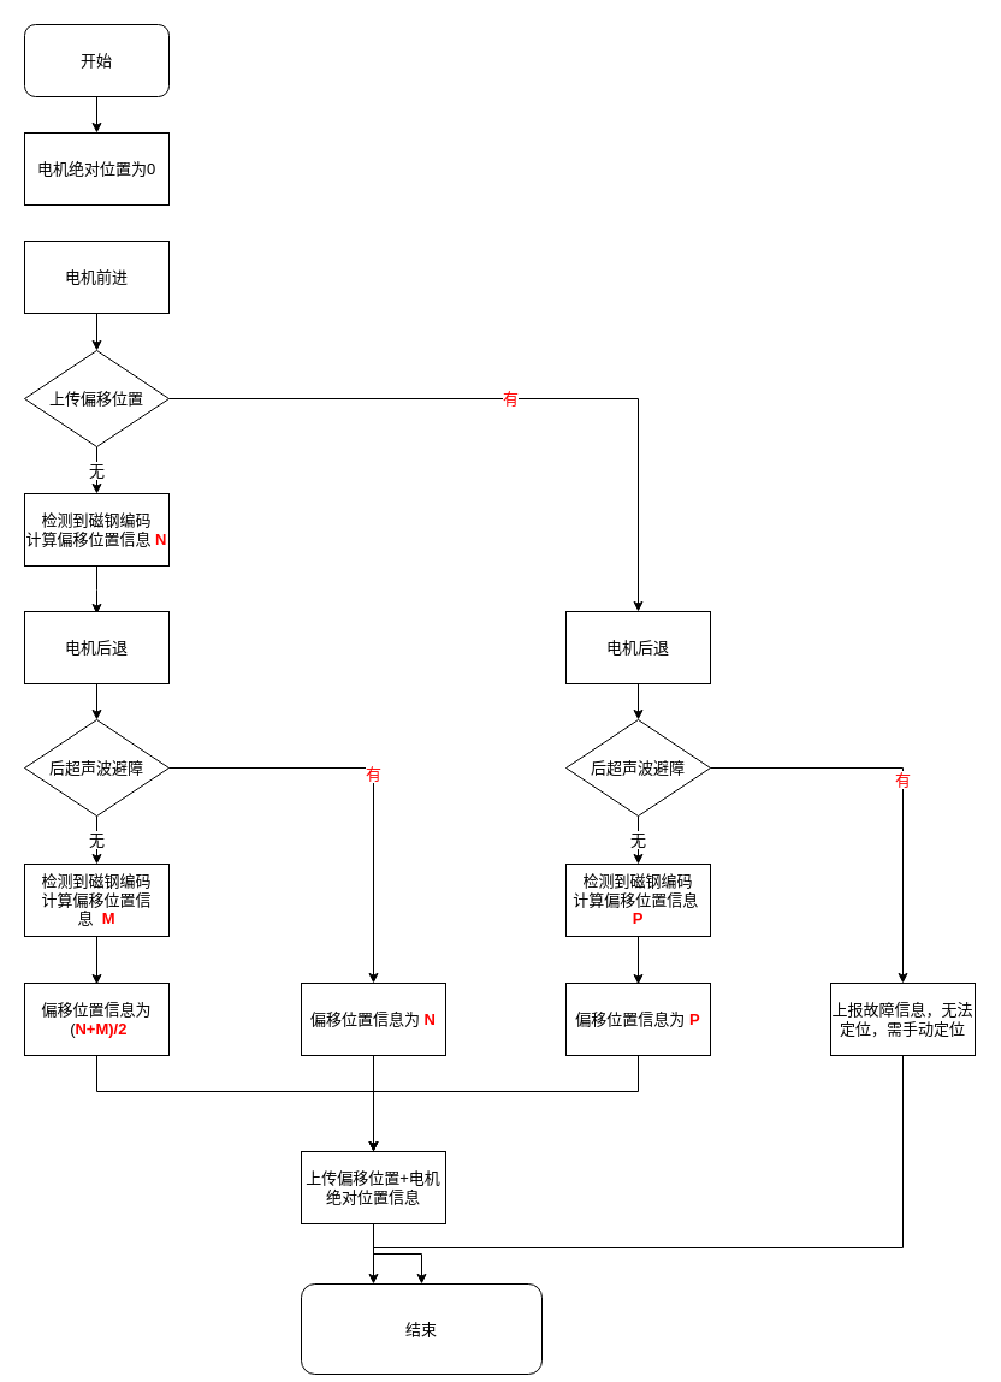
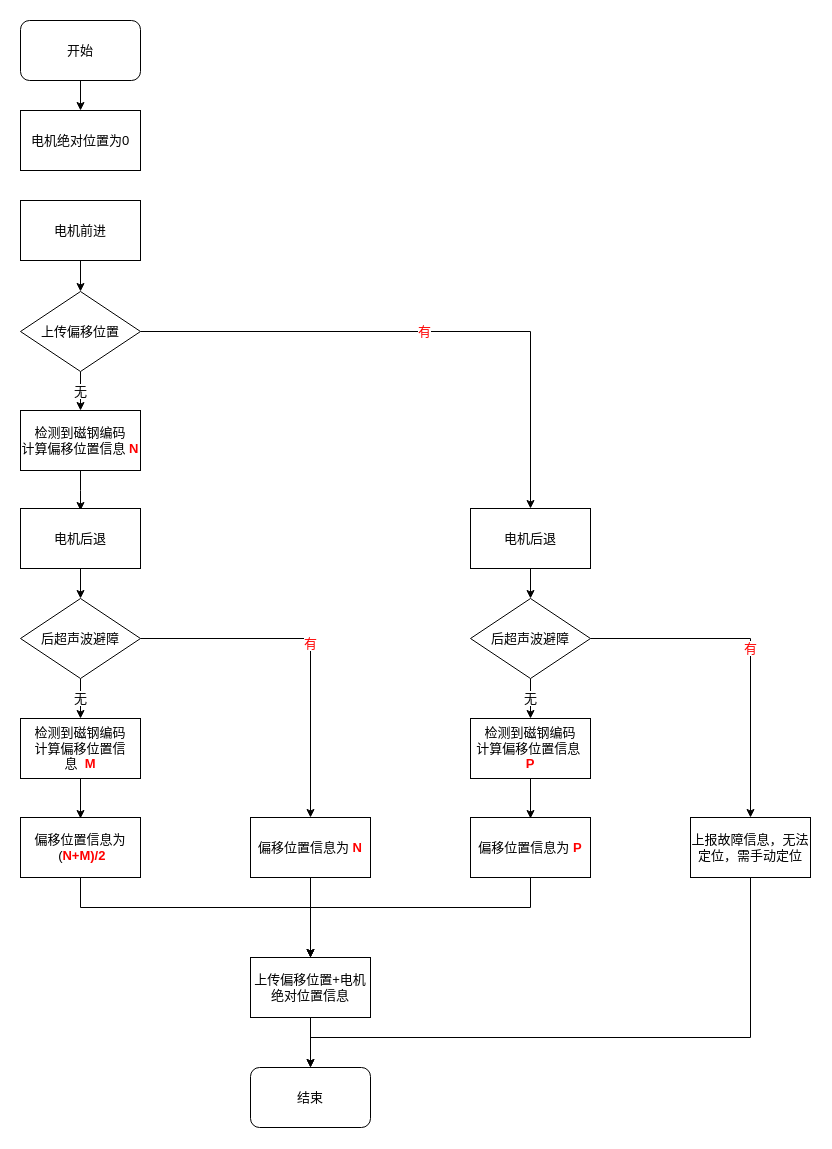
  <mxCell id="0" />
  <mxCell id="1" parent="0" />
  <mxCell id="2" value="电机绝对位置为0" style="rounded=0;whiteSpace=wrap;html=1;fontSize=13;" vertex="1" parent="1"><mxGeometry x="20" y="110" width="120" height="60" as="geometry" /></mxCell>
  <mxCell id="3" style="edgeStyle=orthogonalEdgeStyle;rounded=0;orthogonalLoop=1;jettySize=auto;html=1;exitX=0.5;exitY=1;exitDx=0;exitDy=0;entryX=0.5;entryY=0;entryDx=0;entryDy=0;fontSize=13;" edge="1" parent="1" source="4" target="2"><mxGeometry relative="1" as="geometry" /></mxCell>
  <mxCell id="4" value="开始" style="rounded=1;whiteSpace=wrap;html=1;fontSize=13;" vertex="1" parent="1"><mxGeometry x="20" y="20" width="120" height="60" as="geometry" /></mxCell>
  <mxCell id="5" style="edgeStyle=orthogonalEdgeStyle;rounded=0;orthogonalLoop=1;jettySize=auto;html=1;exitX=0.5;exitY=1;exitDx=0;exitDy=0;entryX=0.5;entryY=0;entryDx=0;entryDy=0;fontSize=13;" edge="1" parent="1" source="6" target="9"><mxGeometry relative="1" as="geometry" /></mxCell>
  <mxCell id="6" value="电机前进" style="rounded=0;whiteSpace=wrap;html=1;fontSize=13;" vertex="1" parent="1"><mxGeometry x="20" y="200" width="120" height="60" as="geometry" /></mxCell>
  <mxCell id="7" value="无" style="edgeStyle=orthogonalEdgeStyle;rounded=0;orthogonalLoop=1;jettySize=auto;html=1;exitX=0.5;exitY=1;exitDx=0;exitDy=0;entryX=0.5;entryY=0;entryDx=0;entryDy=0;fontSize=13;" edge="1" parent="1" source="9" target="11"><mxGeometry relative="1" as="geometry" /></mxCell>
  <mxCell id="8" value="有" style="edgeStyle=orthogonalEdgeStyle;rounded=0;sketch=0;jumpStyle=line;orthogonalLoop=1;jettySize=auto;html=1;entryX=0.5;entryY=0;entryDx=0;entryDy=0;shadow=0;fontColor=#FF0000;strokeWidth=1;fontSize=13;" edge="1" parent="1" source="9" target="20"><mxGeometry relative="1" as="geometry" /></mxCell>
  <mxCell id="9" value="上传偏移位置" style="rhombus;whiteSpace=wrap;html=1;fontSize=13;" vertex="1" parent="1"><mxGeometry x="20" y="291" width="120" height="80" as="geometry" /></mxCell>
  <mxCell id="10" style="edgeStyle=orthogonalEdgeStyle;rounded=0;orthogonalLoop=1;jettySize=auto;html=1;exitX=0.5;exitY=1;exitDx=0;exitDy=0;entryX=0.5;entryY=0;entryDx=0;entryDy=0;fontSize=13;" edge="1" parent="1" source="11"><mxGeometry relative="1" as="geometry"><mxPoint x="80" y="510" as="targetPoint" /></mxGeometry></mxCell>
  <mxCell id="11" value="检测到磁钢编码&lt;br style=&quot;font-size: 13px;&quot;&gt;计算偏移位置信息&amp;nbsp;&lt;b style=&quot;font-size: 13px;&quot;&gt;&lt;font color=&quot;#ff0000&quot; style=&quot;font-size: 13px;&quot;&gt;N&lt;/font&gt;&lt;/b&gt;" style="rounded=0;whiteSpace=wrap;html=1;fontSize=13;" vertex="1" parent="1"><mxGeometry x="20" y="410" width="120" height="60" as="geometry" /></mxCell>
  <mxCell id="12" style="edgeStyle=orthogonalEdgeStyle;rounded=0;orthogonalLoop=1;jettySize=auto;html=1;exitX=0.5;exitY=1;exitDx=0;exitDy=0;entryX=0.5;entryY=0;entryDx=0;entryDy=0;fontSize=13;" edge="1" parent="1" source="13" target="16"><mxGeometry relative="1" as="geometry" /></mxCell>
  <mxCell id="13" value="电机后退" style="rounded=0;whiteSpace=wrap;html=1;fontSize=13;" vertex="1" parent="1"><mxGeometry x="20" y="508" width="120" height="60" as="geometry" /></mxCell>
  <mxCell id="14" value="无" style="edgeStyle=orthogonalEdgeStyle;rounded=0;orthogonalLoop=1;jettySize=auto;html=1;exitX=0.5;exitY=1;exitDx=0;exitDy=0;entryX=0.5;entryY=0;entryDx=0;entryDy=0;fontSize=13;" edge="1" parent="1" source="16" target="18"><mxGeometry relative="1" as="geometry" /></mxCell>
  <mxCell id="15" value="&lt;font style=&quot;font-size: 13px;&quot;&gt;有&lt;/font&gt;" style="edgeStyle=orthogonalEdgeStyle;rounded=0;sketch=0;jumpStyle=line;orthogonalLoop=1;jettySize=auto;html=1;exitX=1;exitY=0.5;exitDx=0;exitDy=0;shadow=0;fontColor=#FF0000;strokeWidth=1;fontSize=13;" edge="1" parent="1" source="16" target="29"><mxGeometry relative="1" as="geometry"><mxPoint x="220" y="637.5" as="targetPoint" /></mxGeometry></mxCell>
  <mxCell id="16" value="后超声波避障" style="rhombus;whiteSpace=wrap;html=1;fontSize=13;" vertex="1" parent="1"><mxGeometry x="20" y="598" width="120" height="80" as="geometry" /></mxCell>
  <mxCell id="17" style="edgeStyle=orthogonalEdgeStyle;rounded=0;sketch=0;jumpStyle=line;orthogonalLoop=1;jettySize=auto;html=1;exitX=0.5;exitY=1;exitDx=0;exitDy=0;entryX=0.5;entryY=0;entryDx=0;entryDy=0;shadow=0;fontColor=#FF0000;strokeWidth=1;fontSize=13;" edge="1" parent="1" source="18"><mxGeometry relative="1" as="geometry"><mxPoint x="80" y="818" as="targetPoint" /></mxGeometry></mxCell>
  <mxCell id="18" value="检测到磁钢编码&lt;br style=&quot;font-size: 13px;&quot;&gt;计算偏移位置信息&amp;nbsp;&amp;nbsp;&lt;b style=&quot;font-size: 13px;&quot;&gt;&lt;font color=&quot;#ff0000&quot; style=&quot;font-size: 13px;&quot;&gt;M&lt;/font&gt;&lt;/b&gt;" style="rounded=0;whiteSpace=wrap;html=1;fontSize=13;" vertex="1" parent="1"><mxGeometry x="20" y="718" width="120" height="60" as="geometry" /></mxCell>
  <mxCell id="19" style="edgeStyle=orthogonalEdgeStyle;rounded=0;orthogonalLoop=1;jettySize=auto;html=1;exitX=0.5;exitY=1;exitDx=0;exitDy=0;entryX=0.5;entryY=0;entryDx=0;entryDy=0;fontSize=13;" edge="1" parent="1" source="20" target="23"><mxGeometry relative="1" as="geometry" /></mxCell>
  <mxCell id="20" value="电机后退" style="rounded=0;whiteSpace=wrap;html=1;fontSize=13;" vertex="1" parent="1"><mxGeometry x="470" y="508" width="120" height="60" as="geometry" /></mxCell>
  <mxCell id="21" value="无" style="edgeStyle=orthogonalEdgeStyle;rounded=0;orthogonalLoop=1;jettySize=auto;html=1;exitX=0.5;exitY=1;exitDx=0;exitDy=0;entryX=0.5;entryY=0;entryDx=0;entryDy=0;fontSize=13;" edge="1" parent="1" source="23" target="25"><mxGeometry relative="1" as="geometry" /></mxCell>
  <mxCell id="22" value="有" style="edgeStyle=orthogonalEdgeStyle;rounded=0;sketch=0;jumpStyle=line;orthogonalLoop=1;jettySize=auto;html=1;exitX=1;exitY=0.5;exitDx=0;exitDy=0;shadow=0;fontColor=#FF0000;strokeWidth=1;entryX=0.5;entryY=0;entryDx=0;entryDy=0;fontSize=13;" edge="1" parent="1" source="23" target="35"><mxGeometry relative="1" as="geometry"><mxPoint x="740" y="821" as="targetPoint" /></mxGeometry></mxCell>
  <mxCell id="23" value="后超声波避障" style="rhombus;whiteSpace=wrap;html=1;fontSize=13;" vertex="1" parent="1"><mxGeometry x="470" y="598" width="120" height="80" as="geometry" /></mxCell>
  <mxCell id="24" style="edgeStyle=orthogonalEdgeStyle;rounded=0;sketch=0;jumpStyle=line;orthogonalLoop=1;jettySize=auto;html=1;exitX=0.5;exitY=1;exitDx=0;exitDy=0;entryX=0.5;entryY=0;entryDx=0;entryDy=0;shadow=0;fontColor=#FF0000;strokeWidth=1;fontSize=13;" edge="1" parent="1" source="25"><mxGeometry relative="1" as="geometry"><mxPoint x="530" y="818" as="targetPoint" /></mxGeometry></mxCell>
  <mxCell id="25" value="检测到磁钢编码&lt;br style=&quot;font-size: 13px;&quot;&gt;计算偏移位置信息&amp;nbsp; &lt;font color=&quot;#ff0000&quot; style=&quot;font-size: 13px;&quot;&gt;&lt;b style=&quot;font-size: 13px;&quot;&gt;P&lt;/b&gt;&lt;/font&gt;" style="rounded=0;whiteSpace=wrap;html=1;fontSize=13;" vertex="1" parent="1"><mxGeometry x="470" y="718" width="120" height="60" as="geometry" /></mxCell>
  <mxCell id="26" style="edgeStyle=orthogonalEdgeStyle;rounded=0;sketch=0;jumpStyle=line;orthogonalLoop=1;jettySize=auto;html=1;exitX=0.5;exitY=1;exitDx=0;exitDy=0;entryX=0.5;entryY=0;entryDx=0;entryDy=0;shadow=0;fontColor=#000000;strokeColor=#000000;strokeWidth=1;fontSize=13;" edge="1" parent="1" source="27" target="36"><mxGeometry relative="1" as="geometry" /></mxCell>
  <mxCell id="27" value="&lt;font color=&quot;#000000&quot; style=&quot;font-size: 13px;&quot;&gt;上传偏移位置+电机绝对位置信息&lt;/font&gt;" style="rounded=0;whiteSpace=wrap;html=1;fontColor=#FF0000;fontSize=13;" vertex="1" parent="1"><mxGeometry x="250" y="957" width="120" height="60" as="geometry" /></mxCell>
  <mxCell id="28" style="edgeStyle=orthogonalEdgeStyle;rounded=0;sketch=0;jumpStyle=line;orthogonalLoop=1;jettySize=auto;html=1;exitX=0.5;exitY=1;exitDx=0;exitDy=0;entryX=0.5;entryY=0;entryDx=0;entryDy=0;shadow=0;fontColor=#000000;strokeWidth=1;fontSize=13;" edge="1" parent="1" source="29" target="27"><mxGeometry relative="1" as="geometry" /></mxCell>
  <mxCell id="29" value="偏移位置信息为&amp;nbsp;&lt;b style=&quot;font-size: 13px;&quot;&gt;&lt;font color=&quot;#ff0000&quot; style=&quot;font-size: 13px;&quot;&gt;N&lt;/font&gt;&lt;/b&gt;" style="rounded=0;whiteSpace=wrap;html=1;fontSize=13;" vertex="1" parent="1"><mxGeometry x="250" y="817" width="120" height="60" as="geometry" /></mxCell>
  <mxCell id="30" style="edgeStyle=orthogonalEdgeStyle;rounded=0;sketch=0;jumpStyle=line;orthogonalLoop=1;jettySize=auto;html=1;exitX=0.5;exitY=1;exitDx=0;exitDy=0;entryX=0.5;entryY=0;entryDx=0;entryDy=0;shadow=0;fontColor=#000000;strokeWidth=1;fontSize=13;" edge="1" parent="1" source="31" target="27"><mxGeometry relative="1" as="geometry"><Array as="points"><mxPoint x="80" y="907" /><mxPoint x="310" y="907" /></Array></mxGeometry></mxCell>
  <mxCell id="31" value="偏移位置信息为&lt;br style=&quot;font-size: 13px;&quot;&gt;&amp;nbsp;(&lt;b style=&quot;font-size: 13px;&quot;&gt;&lt;font color=&quot;#ff0000&quot; style=&quot;font-size: 13px;&quot;&gt;N+M)/2&lt;/font&gt;&lt;/b&gt;" style="rounded=0;whiteSpace=wrap;html=1;fontSize=13;" vertex="1" parent="1"><mxGeometry x="20" y="817" width="120" height="60" as="geometry" /></mxCell>
  <mxCell id="32" style="edgeStyle=orthogonalEdgeStyle;rounded=0;sketch=0;jumpStyle=line;orthogonalLoop=1;jettySize=auto;html=1;entryX=0.5;entryY=0;entryDx=0;entryDy=0;shadow=0;fontColor=#000000;strokeWidth=1;fontSize=13;" edge="1" parent="1" source="33" target="27"><mxGeometry relative="1" as="geometry"><Array as="points"><mxPoint x="530" y="907" /><mxPoint x="310" y="907" /></Array></mxGeometry></mxCell>
  <mxCell id="33" value="偏移位置信息为 &lt;font color=&quot;#ff0000&quot; style=&quot;font-size: 13px;&quot;&gt;&lt;b style=&quot;font-size: 13px;&quot;&gt;P&lt;/b&gt;&lt;/font&gt;" style="rounded=0;whiteSpace=wrap;html=1;fontSize=13;" vertex="1" parent="1"><mxGeometry x="470" y="817" width="120" height="60" as="geometry" /></mxCell>
  <mxCell id="34" style="edgeStyle=orthogonalEdgeStyle;rounded=0;sketch=0;jumpStyle=line;orthogonalLoop=1;jettySize=auto;html=1;exitX=0.5;exitY=1;exitDx=0;exitDy=0;shadow=0;fontColor=#000000;strokeColor=#000000;strokeWidth=1;fontSize=13;" edge="1" parent="1" source="35" target="36"><mxGeometry relative="1" as="geometry"><Array as="points"><mxPoint x="750" y="1037" /><mxPoint x="310" y="1037" /></Array></mxGeometry></mxCell>
  <mxCell id="35" value="&lt;font color=&quot;#000000&quot; style=&quot;font-size: 13px;&quot;&gt;上报故障信息，无法定位，需手动定位&lt;/font&gt;" style="rounded=0;whiteSpace=wrap;html=1;fontColor=#FF0000;fontSize=13;" vertex="1" parent="1"><mxGeometry x="690" y="817" width="120" height="60" as="geometry" /></mxCell>
- <mxCell id="36" value="结束" style="rounded=1;whiteSpace=wrap;html=1;fontColor=#000000;fontSize=13;" vertex="1" parent="1"><mxGeometry x="250" y="1067" width="200" height="75" as="geometry" /></mxCell>
+ <mxCell id="36" value="结束" style="rounded=1;whiteSpace=wrap;html=1;fontColor=#000000;fontSize=13;" vertex="1" parent="1"><mxGeometry x="250" y="1067" width="120" height="60" as="geometry" /></mxCell>
